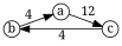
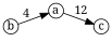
  digraph {
    fontname="Noto Serif"
    rankdir=LR
    node [fixedsize=true fontname="Noto Serif" shape=circle]
    edge [fontname="Noto Serif" xlabel=4]
    b [height=0.25 width=0.25]
    a [height=0.25 width=0.25]
    c [height=0.25 width=0.25]
    b -> a
    a -> c [xlabel=12]
-   c -> b
  }
